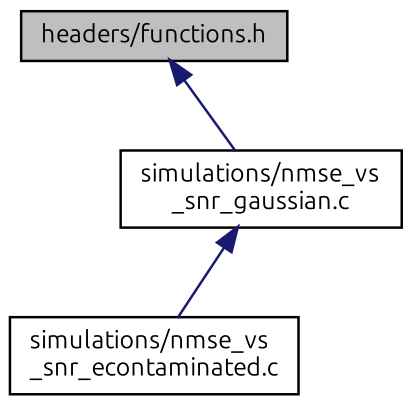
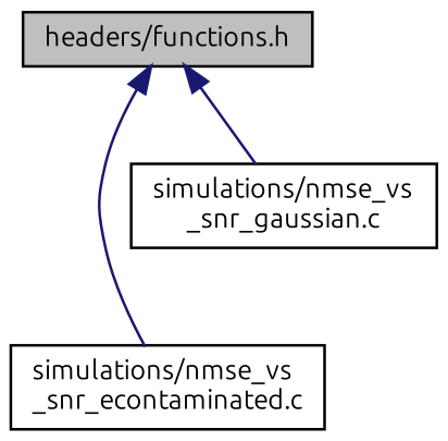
  digraph {
    fontname=Ubuntu
    node [color=black fillcolor=white fontname=Ubuntu fontsize=10 shape=record style=filled]
    edge [color=midnightblue dir=back fontname=Ubuntu fontsize=10 labelfontname=Helvetica labelfontsize=10 style=solid]
    n1 [fillcolor=grey75 fontcolor=black height=0.2 label="headers/functions.h" width=0.4]
    n2 [height=0.2 label="simulations/nmse_vs\l_snr_econtaminated.c" width=0.4]
    n3 [height=0.2 label="simulations/nmse_vs\l_snr_gaussian.c" width=0.4]
-   n3 -> n2
+   n1 -> n2
    n1 -> n3
  }
